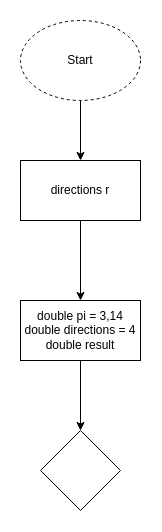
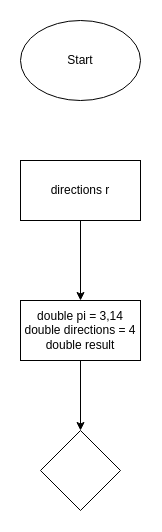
  <mxCell id="0" />
  <mxCell id="1" parent="0" />
- <mxCell id="2" value="" style="edgeStyle=orthogonalEdgeStyle;rounded=0;orthogonalLoop=1;jettySize=auto;html=1;" edge="1" parent="1" source="3" target="5"><mxGeometry relative="1" as="geometry" /></mxCell>
- <mxCell id="3" value="Start" style="ellipse;whiteSpace=wrap;html=1;dashed=1;" vertex="1" parent="1"><mxGeometry x="20" y="20" width="120" height="80" as="geometry" /></mxCell>
+ <mxCell id="3" value="Start" style="ellipse;whiteSpace=wrap;html=1;" vertex="1" parent="1"><mxGeometry x="20" y="20" width="120" height="80" as="geometry" /></mxCell>
  <mxCell id="4" value="" style="edgeStyle=orthogonalEdgeStyle;rounded=0;orthogonalLoop=1;jettySize=auto;html=1;" edge="1" parent="1" source="5" target="7"><mxGeometry relative="1" as="geometry" /></mxCell>
  <mxCell id="5" value="directions r" style="whiteSpace=wrap;html=1;" vertex="1" parent="1"><mxGeometry x="20" y="160" width="120" height="60" as="geometry" /></mxCell>
  <mxCell id="6" value="" style="edgeStyle=orthogonalEdgeStyle;rounded=0;orthogonalLoop=1;jettySize=auto;html=1;" edge="1" parent="1" source="7" target="8"><mxGeometry relative="1" as="geometry" /></mxCell>
  <mxCell id="7" value="double pi = 3,14&lt;div&gt;double directions = 4&lt;/div&gt;&lt;div&gt;double result&lt;/div&gt;" style="whiteSpace=wrap;html=1;" vertex="1" parent="1"><mxGeometry x="20" y="300" width="120" height="60" as="geometry" /></mxCell>
  <mxCell id="8" value="" style="rhombus;whiteSpace=wrap;html=1;" vertex="1" parent="1"><mxGeometry x="40" y="430" width="80" height="80" as="geometry" /></mxCell>
